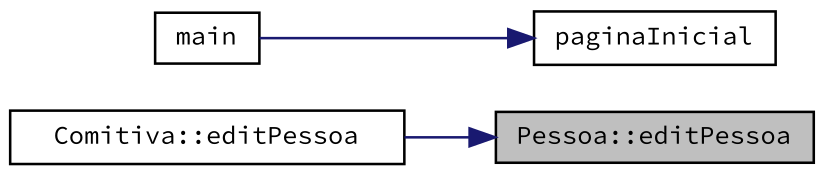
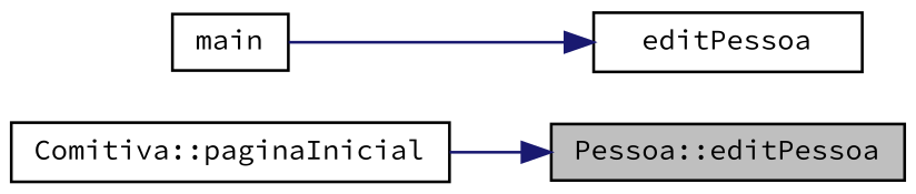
  digraph {
    fontname="Source Code Pro"
    rankdir=RL
    node [color=black fillcolor=white fontname="Source Code Pro" fontsize=10 shape=record style=filled]
    edge [color=midnightblue dir=back fontname="Source Code Pro" fontsize=10 labelfontname=Helvetica labelfontsize=10 style=solid]
    n1 [fillcolor=grey75 fontcolor=black height=0.2 label="Pessoa::editPessoa" width=0.4]
-   n2 [height=0.2 label="Comitiva::editPessoa" width=0.4]
-   n3 [height=0.2 label=paginaInicial width=0.4]
+   n2 [height=0.2 label="Comitiva::paginaInicial" width=0.4]
+   n3 [height=0.2 label=editPessoa width=0.4]
    n4 [height=0.2 label=main width=0.4]
    n1 -> n2
    n3 -> n4
  }
